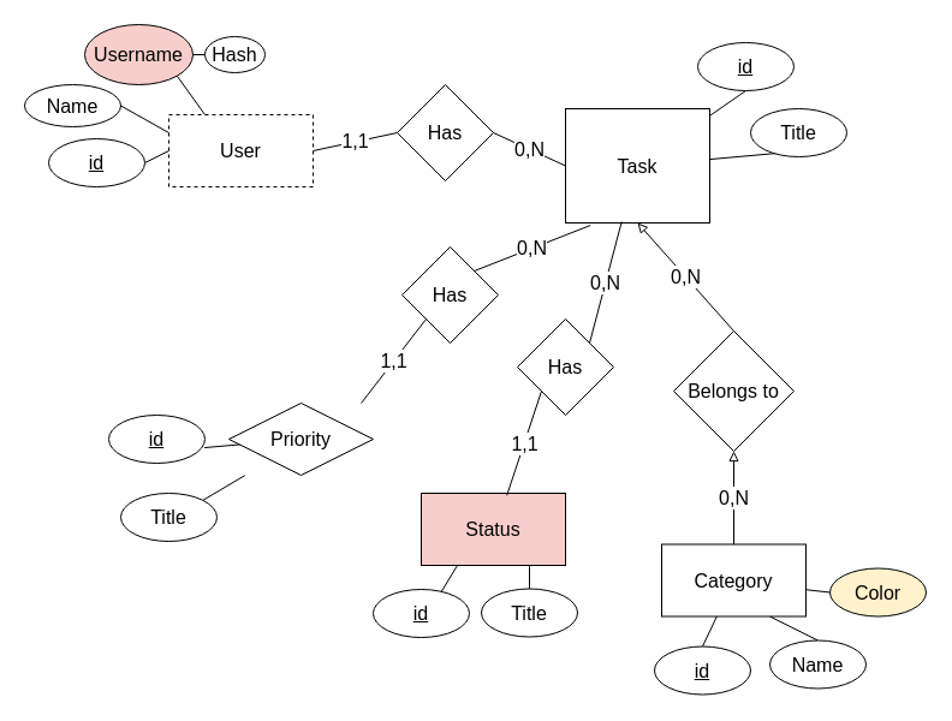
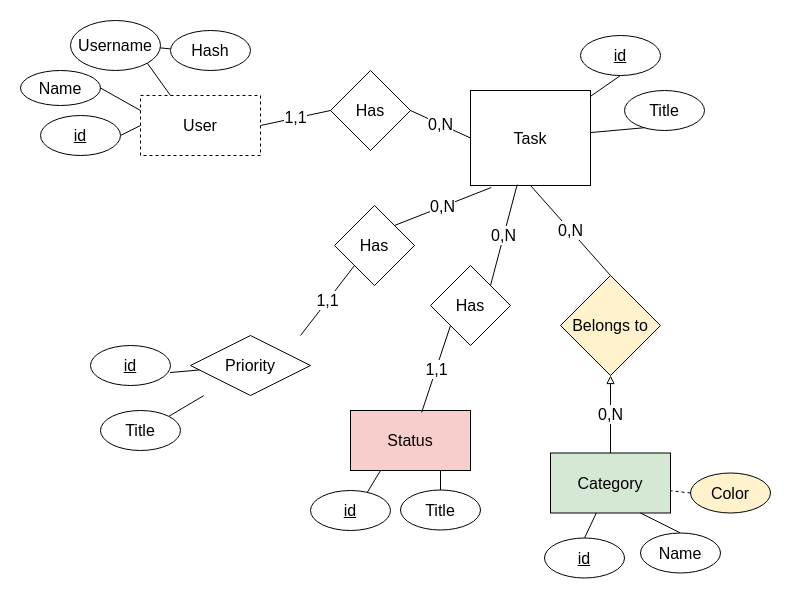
  <mxCell id="0" />
  <mxCell id="1" parent="0" />
  <mxCell id="2" value="Task" style="rounded=0;whiteSpace=wrap;html=1;fontSize=16;" vertex="1" parent="1"><mxGeometry x="470" y="90" width="120" height="95" as="geometry" /></mxCell>
  <mxCell id="3" style="html=1;exitX=0.5;exitY=1;exitDx=0;exitDy=0;fontSize=16;endArrow=none;endFill=0;" edge="1" parent="1" source="4" target="2"><mxGeometry relative="1" as="geometry" /></mxCell>
  <mxCell id="4" value="&lt;u style=&quot;font-size: 16px;&quot;&gt;id&lt;/u&gt;" style="ellipse;whiteSpace=wrap;html=1;" vertex="1" parent="1"><mxGeometry x="580" y="35" width="80" height="40" as="geometry" /></mxCell>
  <mxCell id="5" style="edgeStyle=none;html=1;exitX=0.267;exitY=0.927;exitDx=0;exitDy=0;fontSize=16;endArrow=none;endFill=0;exitPerimeter=0;" edge="1" parent="1" source="6" target="2"><mxGeometry relative="1" as="geometry" /></mxCell>
  <mxCell id="6" value="&lt;span style=&quot;font-size: 16px;&quot;&gt;Title&lt;/span&gt;" style="ellipse;whiteSpace=wrap;html=1;" vertex="1" parent="1"><mxGeometry x="624" y="90" width="80" height="40" as="geometry" /></mxCell>
  <mxCell id="7" value="0,N" style="edgeStyle=none;html=1;exitX=0.5;exitY=0;exitDx=0;exitDy=0;entryX=0.5;entryY=1;entryDx=0;entryDy=0;fontSize=16;endArrow=block;endFill=0;" edge="1" parent="1" source="8" target="26"><mxGeometry relative="1" as="geometry" /></mxCell>
- <mxCell id="8" value="Category" style="rounded=0;whiteSpace=wrap;html=1;fontSize=16;" vertex="1" parent="1"><mxGeometry x="550" y="452.5" width="120" height="60" as="geometry" /></mxCell>
+ <mxCell id="8" value="Category" style="rounded=0;whiteSpace=wrap;html=1;fontSize=16;fillColor=#d5e8d4;" vertex="1" parent="1"><mxGeometry x="550" y="452.5" width="120" height="60" as="geometry" /></mxCell>
  <mxCell id="9" style="edgeStyle=none;html=1;exitX=0.5;exitY=0;exitDx=0;exitDy=0;fontSize=16;endArrow=none;endFill=0;" edge="1" parent="1" source="10" target="8"><mxGeometry relative="1" as="geometry" /></mxCell>
  <mxCell id="10" value="&lt;u style=&quot;font-size: 16px;&quot;&gt;id&lt;/u&gt;" style="ellipse;whiteSpace=wrap;html=1;" vertex="1" parent="1"><mxGeometry x="544" y="537.5" width="80" height="40" as="geometry" /></mxCell>
  <mxCell id="11" style="edgeStyle=none;html=1;exitX=0.5;exitY=0;exitDx=0;exitDy=0;fontSize=16;endArrow=none;endFill=0;entryX=0.75;entryY=1;entryDx=0;entryDy=0;" edge="1" parent="1" source="12" target="8"><mxGeometry relative="1" as="geometry"><mxPoint x="630" y="532.5" as="targetPoint" /></mxGeometry></mxCell>
  <mxCell id="12" value="&lt;span style=&quot;font-size: 16px;&quot;&gt;Name&lt;/span&gt;" style="ellipse;whiteSpace=wrap;html=1;" vertex="1" parent="1"><mxGeometry x="640" y="532.5" width="80" height="40" as="geometry" /></mxCell>
  <mxCell id="13" value="1,1" style="edgeStyle=none;html=1;exitX=1;exitY=0.5;exitDx=0;exitDy=0;entryX=0;entryY=0.5;entryDx=0;entryDy=0;fontSize=16;endArrow=none;endFill=0;" edge="1" parent="1" source="14" target="24"><mxGeometry relative="1" as="geometry" /></mxCell>
  <mxCell id="14" value="User" style="rounded=0;whiteSpace=wrap;html=1;fontSize=16;dashed=1;" vertex="1" parent="1"><mxGeometry x="140" y="95" width="120" height="60" as="geometry" /></mxCell>
  <mxCell id="15" style="edgeStyle=none;html=1;exitX=1;exitY=0.5;exitDx=0;exitDy=0;entryX=0;entryY=0.5;entryDx=0;entryDy=0;fontSize=16;endArrow=none;endFill=0;" edge="1" parent="1" source="16" target="14"><mxGeometry relative="1" as="geometry" /></mxCell>
  <mxCell id="16" value="&lt;u style=&quot;font-size: 16px;&quot;&gt;id&lt;/u&gt;" style="ellipse;whiteSpace=wrap;html=1;" vertex="1" parent="1"><mxGeometry x="40" y="115" width="80" height="40" as="geometry" /></mxCell>
  <mxCell id="17" style="edgeStyle=none;html=1;exitX=1;exitY=1;exitDx=0;exitDy=0;entryX=0.25;entryY=0;entryDx=0;entryDy=0;fontSize=16;endArrow=none;endFill=0;" edge="1" parent="1" source="18" target="14"><mxGeometry relative="1" as="geometry" /></mxCell>
- <mxCell id="18" value="&lt;span style=&quot;font-size: 16px;&quot;&gt;Username&lt;/span&gt;" style="ellipse;whiteSpace=wrap;html=1;fillColor=#f8cecc;" vertex="1" parent="1"><mxGeometry x="70" y="20" width="90" height="50" as="geometry" /></mxCell>
+ <mxCell id="18" value="&lt;span style=&quot;font-size: 16px;&quot;&gt;Username&lt;/span&gt;" style="ellipse;whiteSpace=wrap;html=1;" vertex="1" parent="1"><mxGeometry x="70" y="20" width="90" height="50" as="geometry" /></mxCell>
  <mxCell id="19" style="edgeStyle=none;html=1;exitX=1;exitY=0.5;exitDx=0;exitDy=0;entryX=0;entryY=0.25;entryDx=0;entryDy=0;fontSize=16;endArrow=none;endFill=0;" edge="1" parent="1" source="20" target="14"><mxGeometry relative="1" as="geometry" /></mxCell>
  <mxCell id="20" value="&lt;span style=&quot;font-size: 16px;&quot;&gt;Name&lt;/span&gt;" style="ellipse;whiteSpace=wrap;html=1;" vertex="1" parent="1"><mxGeometry x="20" y="70" width="80" height="35" as="geometry" /></mxCell>
  <mxCell id="21" style="edgeStyle=none;html=1;fontSize=16;endArrow=none;endFill=0;" edge="1" parent="1" source="22" target="18"><mxGeometry relative="1" as="geometry" /></mxCell>
- <mxCell id="22" value="&lt;span style=&quot;font-size: 16px;&quot;&gt;Hash&lt;/span&gt;" style="ellipse;whiteSpace=wrap;html=1;" vertex="1" parent="1"><mxGeometry x="170" y="30" width="50" height="30" as="geometry" /></mxCell>
+ <mxCell id="22" value="&lt;span style=&quot;font-size: 16px;&quot;&gt;Hash&lt;/span&gt;" style="ellipse;whiteSpace=wrap;html=1;" vertex="1" parent="1"><mxGeometry x="170" y="30" width="80" height="40" as="geometry" /></mxCell>
  <mxCell id="23" value="0,N" style="edgeStyle=none;html=1;exitX=1;exitY=0.5;exitDx=0;exitDy=0;entryX=0;entryY=0.5;entryDx=0;entryDy=0;fontSize=16;endArrow=none;endFill=0;" edge="1" parent="1" source="24" target="2"><mxGeometry relative="1" as="geometry" /></mxCell>
  <mxCell id="24" value="Has" style="rhombus;whiteSpace=wrap;html=1;fontSize=16;" vertex="1" parent="1"><mxGeometry x="330" y="70" width="80" height="80" as="geometry" /></mxCell>
- <mxCell id="25" value="0,N" style="edgeStyle=none;html=1;exitX=0.5;exitY=0;exitDx=0;exitDy=0;entryX=0.5;entryY=1;entryDx=0;entryDy=0;fontSize=16;endArrow=block;endFill=0;" edge="1" parent="1" source="26" target="2"><mxGeometry relative="1" as="geometry"><mxPoint x="550" y="205" as="sourcePoint" /></mxGeometry></mxCell>
- <mxCell id="26" value="Belongs to" style="rhombus;whiteSpace=wrap;html=1;fontSize=16;" vertex="1" parent="1"><mxGeometry x="560" y="275" width="100" height="100" as="geometry" /></mxCell>
+ <mxCell id="25" value="0,N" style="edgeStyle=none;html=1;exitX=0.5;exitY=0;exitDx=0;exitDy=0;entryX=0.5;entryY=1;entryDx=0;entryDy=0;fontSize=16;endArrow=none;endFill=0;" edge="1" parent="1" source="26" target="2"><mxGeometry relative="1" as="geometry"><mxPoint x="550" y="205" as="sourcePoint" /></mxGeometry></mxCell>
+ <mxCell id="26" value="Belongs to" style="rhombus;whiteSpace=wrap;html=1;fontSize=16;fillColor=#fff2cc;" vertex="1" parent="1"><mxGeometry x="560" y="275" width="100" height="100" as="geometry" /></mxCell>
  <mxCell id="27" value="Status" style="rounded=0;whiteSpace=wrap;html=1;fontSize=16;fillColor=#f8cecc;" vertex="1" parent="1"><mxGeometry x="350" y="410" width="120" height="60" as="geometry" /></mxCell>
  <mxCell id="28" style="edgeStyle=none;html=1;exitX=0.625;exitY=0.325;exitDx=0;exitDy=0;fontSize=16;endArrow=none;endFill=0;entryX=0.25;entryY=1;entryDx=0;entryDy=0;exitPerimeter=0;" edge="1" parent="1" source="29" target="27"><mxGeometry relative="1" as="geometry"><mxPoint x="350" y="489.5" as="sourcePoint" /></mxGeometry></mxCell>
  <mxCell id="29" value="&lt;u style=&quot;font-size: 16px;&quot;&gt;id&lt;/u&gt;" style="ellipse;whiteSpace=wrap;html=1;" vertex="1" parent="1"><mxGeometry x="310" y="490" width="80" height="40" as="geometry" /></mxCell>
  <mxCell id="30" style="edgeStyle=none;html=1;exitX=0.5;exitY=0;exitDx=0;exitDy=0;fontSize=16;endArrow=none;endFill=0;entryX=0.75;entryY=1;entryDx=0;entryDy=0;" edge="1" parent="1" source="31" target="27"><mxGeometry relative="1" as="geometry"><mxPoint x="428" y="474.5" as="targetPoint" /></mxGeometry></mxCell>
  <mxCell id="31" value="&lt;span style=&quot;font-size: 16px;&quot;&gt;Title&lt;/span&gt;" style="ellipse;whiteSpace=wrap;html=1;" vertex="1" parent="1"><mxGeometry x="400" y="489.5" width="80" height="40" as="geometry" /></mxCell>
  <mxCell id="32" value="Priority" style="rhombus;whiteSpace=wrap;html=1;fontSize=16;" vertex="1" parent="1"><mxGeometry x="190" y="335" width="120" height="60" as="geometry" /></mxCell>
  <mxCell id="33" style="edgeStyle=none;html=1;exitX=0.995;exitY=0.676;exitDx=0;exitDy=0;fontSize=16;endArrow=none;endFill=0;exitPerimeter=0;" edge="1" parent="1" source="34" target="32"><mxGeometry relative="1" as="geometry" /></mxCell>
  <mxCell id="34" value="&lt;u style=&quot;font-size: 16px;&quot;&gt;id&lt;/u&gt;" style="ellipse;whiteSpace=wrap;html=1;" vertex="1" parent="1"><mxGeometry x="90" y="345" width="80" height="40" as="geometry" /></mxCell>
  <mxCell id="35" style="edgeStyle=none;html=1;exitX=1;exitY=0;exitDx=0;exitDy=0;fontSize=16;endArrow=none;endFill=0;entryX=0.11;entryY=1.003;entryDx=0;entryDy=0;entryPerimeter=0;" edge="1" parent="1" source="36" target="32"><mxGeometry relative="1" as="geometry"><mxPoint x="242" y="385" as="targetPoint" /></mxGeometry></mxCell>
  <mxCell id="36" value="&lt;span style=&quot;font-size: 16px;&quot;&gt;Title&lt;/span&gt;" style="ellipse;whiteSpace=wrap;html=1;" vertex="1" parent="1"><mxGeometry x="100" y="410" width="80" height="40" as="geometry" /></mxCell>
  <mxCell id="37" value="1,1" style="edgeStyle=none;html=1;exitX=0;exitY=1;exitDx=0;exitDy=0;entryX=0.917;entryY=0;entryDx=0;entryDy=0;entryPerimeter=0;fontSize=16;endArrow=none;endFill=0;" edge="1" parent="1" source="39" target="32"><mxGeometry relative="1" as="geometry" /></mxCell>
  <mxCell id="38" value="0,N" style="edgeStyle=none;html=1;exitX=1;exitY=0;exitDx=0;exitDy=0;entryX=0.173;entryY=1.021;entryDx=0;entryDy=0;entryPerimeter=0;fontSize=16;endArrow=none;endFill=0;" edge="1" parent="1" source="39" target="2"><mxGeometry relative="1" as="geometry" /></mxCell>
  <mxCell id="39" value="Has" style="rhombus;whiteSpace=wrap;html=1;fontSize=16;" vertex="1" parent="1"><mxGeometry x="334" y="205" width="80" height="80" as="geometry" /></mxCell>
  <mxCell id="40" value="0,N" style="edgeStyle=none;html=1;exitX=1;exitY=0;exitDx=0;exitDy=0;entryX=0.389;entryY=0.99;entryDx=0;entryDy=0;entryPerimeter=0;fontSize=16;endArrow=none;endFill=0;" edge="1" parent="1" source="42" target="2"><mxGeometry relative="1" as="geometry" /></mxCell>
  <mxCell id="41" value="1,1" style="edgeStyle=none;html=1;exitX=0;exitY=1;exitDx=0;exitDy=0;entryX=0.593;entryY=0.031;entryDx=0;entryDy=0;entryPerimeter=0;fontSize=16;endArrow=none;endFill=0;" edge="1" parent="1" source="42" target="27"><mxGeometry relative="1" as="geometry" /></mxCell>
  <mxCell id="42" value="Has" style="rhombus;whiteSpace=wrap;html=1;fontSize=16;" vertex="1" parent="1"><mxGeometry x="430" y="265" width="80" height="80" as="geometry" /></mxCell>
- <mxCell id="43" style="edgeStyle=none;html=1;exitX=0;exitY=0.5;exitDx=0;exitDy=0;entryX=0.996;entryY=0.628;entryDx=0;entryDy=0;entryPerimeter=0;fontSize=16;endArrow=none;endFill=0;" edge="1" parent="1" source="44" target="8"><mxGeometry relative="1" as="geometry" /></mxCell>
+ <mxCell id="43" style="edgeStyle=none;html=1;exitX=0;exitY=0.5;exitDx=0;exitDy=0;entryX=0.996;entryY=0.628;entryDx=0;entryDy=0;entryPerimeter=0;fontSize=16;endArrow=none;endFill=0;dashed=1;" edge="1" parent="1" source="44" target="8"><mxGeometry relative="1" as="geometry" /></mxCell>
  <mxCell id="44" value="&lt;span style=&quot;font-size: 16px;&quot;&gt;Color&lt;/span&gt;" style="ellipse;whiteSpace=wrap;html=1;fillColor=#fff2cc;" vertex="1" parent="1"><mxGeometry x="690" y="472.5" width="80" height="40" as="geometry" /></mxCell>
